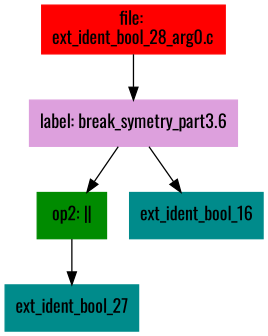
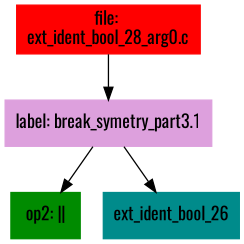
  digraph {
    fontname=Oswald
    node [color=cyan4 fontname=Oswald shape=box style=filled]
    edge [fontname=Oswald]
    n1 [color=red label="file: \next_ident_bool_28_arg0.c"]
-   n2 [color=plum label="label: break_symetry_part3.6"]
+   n2 [color=plum label="label: break_symetry_part3.1"]
    n3 [color=green4 label="op2: ||"]
-   n4 [label=ext_ident_bool_16]
-   n5 [label=ext_ident_bool_27]
+   n4 [label=ext_ident_bool_26]
    n1 -> n2
    n2 -> n3
    n2 -> n4
-   n3 -> n5
  }
